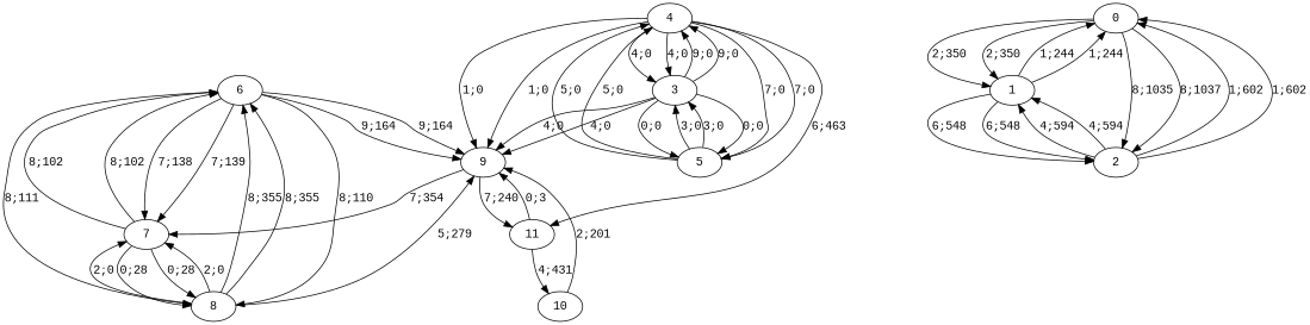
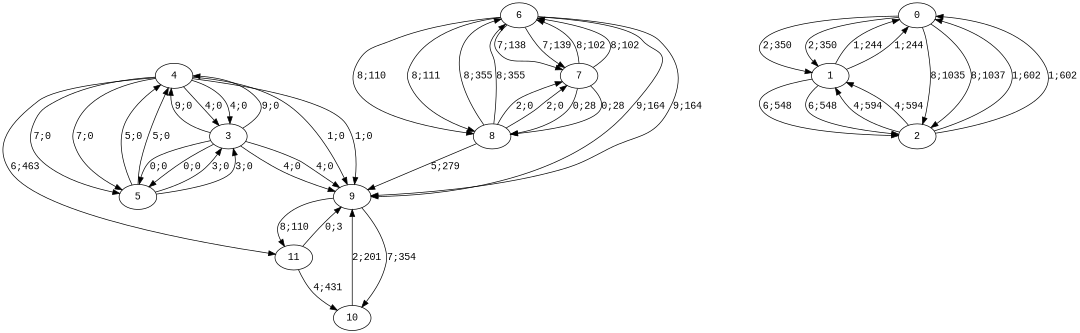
  digraph {
    fontname="Liberation Mono"
    node [fontname="Liberation Mono"]
    edge [color=black fontname="Liberation Mono"]
    6
    9
    7
    8
    10
    11
    3
    4
    5
    0
    1
    2
    6 -> 9 [label="9;164"]
    6 -> 9 [label="9;164"]
    6 -> 7 [label="7;138"]
    6 -> 7 [label="7;139"]
    6 -> 8 [label="8;110"]
    6 -> 8 [label="8;111"]
-   9 -> 7 [label="7;354"]
-   9 -> 11 [label="7;240"]
+   9 -> 10 [label="7;354"]
+   9 -> 11 [label="8;110"]
    7 -> 6 [label="8;102"]
    7 -> 6 [label="8;102"]
    7 -> 8 [label="0;28"]
    7 -> 8 [label="0;28"]
    8 -> 6 [label="8;355"]
    8 -> 6 [label="8;355"]
    8 -> 9 [label="5;279"]
    8 -> 7 [label="2;0"]
    8 -> 7 [label="2;0"]
    10 -> 9 [label="2;201"]
    11 -> 9 [label="0;3"]
    11 -> 10 [label="4;431"]
    3 -> 9 [label="4;0"]
    3 -> 9 [label="4;0"]
    3 -> 4 [label="9;0"]
    3 -> 4 [label="9;0"]
    3 -> 5 [label="0;0"]
    3 -> 5 [label="0;0"]
    4 -> 9 [label="1;0"]
    4 -> 9 [label="1;0"]
    4 -> 11 [label="6;463"]
    4 -> 3 [label="4;0"]
    4 -> 3 [label="4;0"]
    4 -> 5 [label="7;0"]
    4 -> 5 [label="7;0"]
    5 -> 3 [label="3;0"]
    5 -> 3 [label="3;0"]
    5 -> 4 [label="5;0"]
    5 -> 4 [label="5;0"]
    0 -> 1 [label="2;350"]
    0 -> 1 [label="2;350"]
    0 -> 2 [label="8;1035"]
    0 -> 2 [label="8;1037"]
    1 -> 0 [label="1;244"]
    1 -> 0 [label="1;244"]
    1 -> 2 [label="6;548"]
    1 -> 2 [label="6;548"]
    2 -> 0 [label="1;602"]
    2 -> 0 [label="1;602"]
    2 -> 1 [label="4;594"]
    2 -> 1 [label="4;594"]
  }
